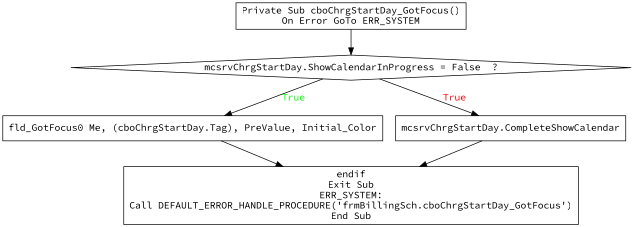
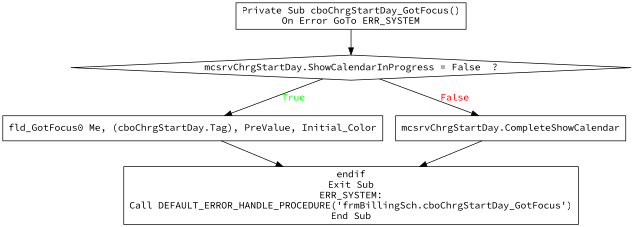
  digraph {
    fontname="Source Code Pro"
    node [shape=box fontname="Source Code Pro"]
    edge [fontname="Source Code Pro"]
    n1 [label="Private Sub cboChrgStartDay_GotFocus()\nOn Error GoTo ERR_SYSTEM"]
    n2 [label="mcsrvChrgStartDay.ShowCalendarInProgress = False  ?" shape=diamond]
    n3 [label="fld_GotFocus0 Me, (cboChrgStartDay.Tag), PreValue, Initial_Color"]
    n4 [label="mcsrvChrgStartDay.CompleteShowCalendar"]
    n5 [label="endif\nExit Sub\nERR_SYSTEM:\nCall DEFAULT_ERROR_HANDLE_PROCEDURE('frmBillingSch.cboChrgStartDay_GotFocus')\nEnd Sub"]
    n1 -> n2
    n2 -> n3 [fontcolor=GREEN label=True]
-   n2 -> n4 [fontcolor=RED label=True]
+   n2 -> n4 [fontcolor=RED label=False]
    n3 -> n5
    n4 -> n5
  }
